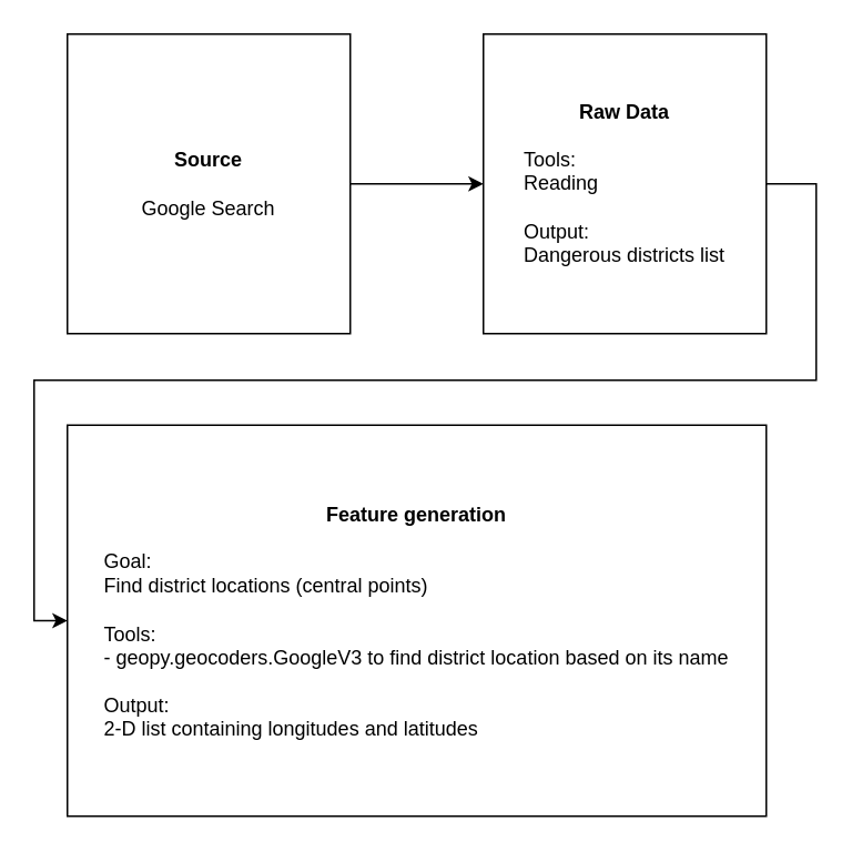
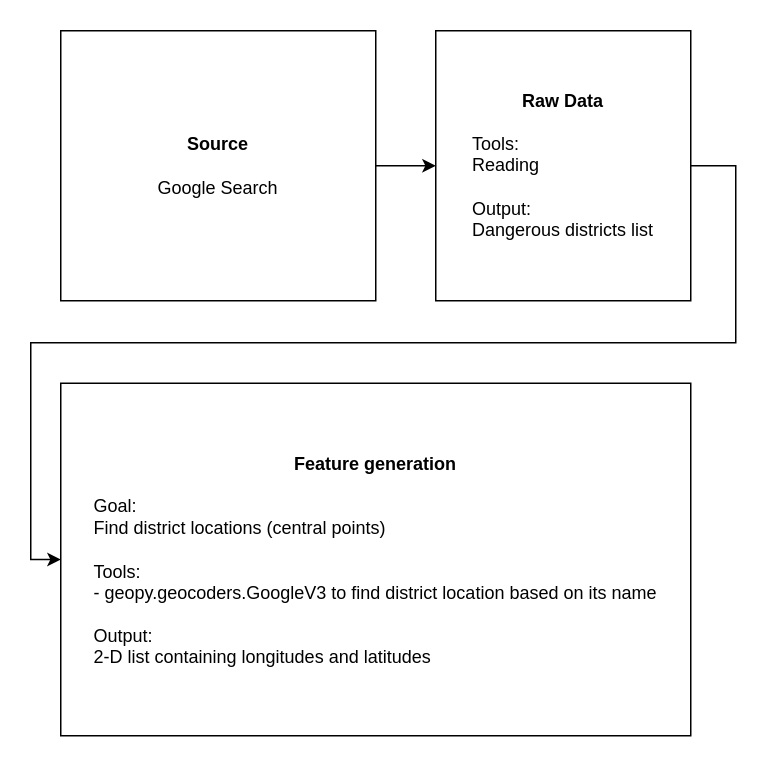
  <mxCell id="0" />
  <mxCell id="1" parent="0" />
  <mxCell id="2" value="" style="edgeStyle=orthogonalEdgeStyle;rounded=0;orthogonalLoop=1;jettySize=auto;html=1;" edge="1" parent="1" source="3" target="5"><mxGeometry relative="1" as="geometry" /></mxCell>
- <mxCell id="3" value="&lt;b&gt;Source&lt;br&gt;&lt;/b&gt;&lt;br&gt;&lt;div style=&quot;text-align: left&quot;&gt;Google Search&lt;/div&gt;" style="rounded=0;whiteSpace=wrap;html=1;spacingTop=10;spacingLeft=10;spacingBottom=10;spacingRight=10;" vertex="1" parent="1"><mxGeometry x="40" y="20" width="170" height="180" as="geometry" /></mxCell>
+ <mxCell id="3" value="&lt;b&gt;Source&lt;br&gt;&lt;/b&gt;&lt;br&gt;&lt;div style=&quot;text-align: left&quot;&gt;Google Search&lt;/div&gt;" style="rounded=0;whiteSpace=wrap;html=1;spacingTop=10;spacingLeft=10;spacingBottom=10;spacingRight=10;" vertex="1" parent="1"><mxGeometry x="40" y="20" width="210" height="180" as="geometry" /></mxCell>
  <mxCell id="4" value="" style="edgeStyle=orthogonalEdgeStyle;rounded=0;orthogonalLoop=1;jettySize=auto;html=1;entryX=0;entryY=0.5;entryDx=0;entryDy=0;" edge="1" parent="1" source="5" target="6"><mxGeometry relative="1" as="geometry"><mxPoint x="530" y="110" as="targetPoint" /><Array as="points"><mxPoint x="490" y="110" /><mxPoint x="490" y="228" /><mxPoint x="20" y="228" /><mxPoint x="20" y="373" /></Array></mxGeometry></mxCell>
  <mxCell id="5" value="&lt;span&gt;&lt;b&gt;Raw Data&lt;/b&gt;&lt;/span&gt;&lt;b&gt;&lt;br&gt;&lt;/b&gt;&lt;br&gt;&lt;div style=&quot;text-align: left&quot;&gt;&lt;span&gt;Tools:&amp;nbsp;&lt;/span&gt;&lt;/div&gt;&lt;div style=&quot;text-align: left&quot;&gt;Reading&lt;/div&gt;&lt;div style=&quot;text-align: left&quot;&gt;&lt;span&gt;&lt;br&gt;&lt;/span&gt;&lt;/div&gt;&lt;span&gt;&lt;div style=&quot;text-align: left&quot;&gt;&lt;span&gt;Output:&amp;nbsp;&amp;nbsp;&lt;/span&gt;&lt;/div&gt;&lt;div style=&quot;text-align: left&quot;&gt;&lt;span&gt;Dangerous districts list&lt;/span&gt;&lt;br&gt;&lt;/div&gt;&lt;/span&gt;" style="rounded=0;whiteSpace=wrap;html=1;spacingTop=10;spacingLeft=10;spacingBottom=10;spacingRight=10;" vertex="1" parent="1"><mxGeometry x="290" y="20" width="170" height="180" as="geometry" /></mxCell>
  <mxCell id="6" value="&lt;span&gt;&lt;b&gt;Feature generation&lt;/b&gt;&lt;/span&gt;&lt;b&gt;&lt;br&gt;&lt;/b&gt;&lt;br&gt;&lt;div style=&quot;text-align: left&quot;&gt;&lt;span&gt;Goal:&lt;/span&gt;&lt;br style=&quot;padding: 0px ; margin: 0px&quot;&gt;&lt;span&gt;Find district locations (central points)&amp;nbsp;&lt;/span&gt;&lt;br&gt;&lt;/div&gt;&lt;div style=&quot;text-align: left&quot;&gt;&lt;span&gt;&lt;br&gt;&lt;/span&gt;&lt;/div&gt;&lt;div style=&quot;text-align: left&quot;&gt;&lt;span&gt;Tools:&amp;nbsp;&lt;/span&gt;&lt;/div&gt;&lt;div style=&quot;text-align: left&quot;&gt;&lt;span&gt;- geopy.geocoders.GoogleV3 to find district location based on its name&lt;/span&gt;&lt;span&gt;&lt;br&gt;&lt;/span&gt;&lt;/div&gt;&lt;div style=&quot;text-align: left&quot;&gt;&lt;span&gt;&lt;br&gt;&lt;/span&gt;&lt;/div&gt;&lt;div style=&quot;text-align: left&quot;&gt;Output:&amp;nbsp;&amp;nbsp;&amp;nbsp;&lt;br style=&quot;padding: 0px ; margin: 0px&quot;&gt;2-D list containing longitudes and latitudes&lt;/div&gt;" style="rounded=0;whiteSpace=wrap;html=1;spacingTop=10;spacingLeft=10;spacingBottom=10;spacingRight=10;" vertex="1" parent="1"><mxGeometry x="40" y="255" width="420" height="235" as="geometry" /></mxCell>
